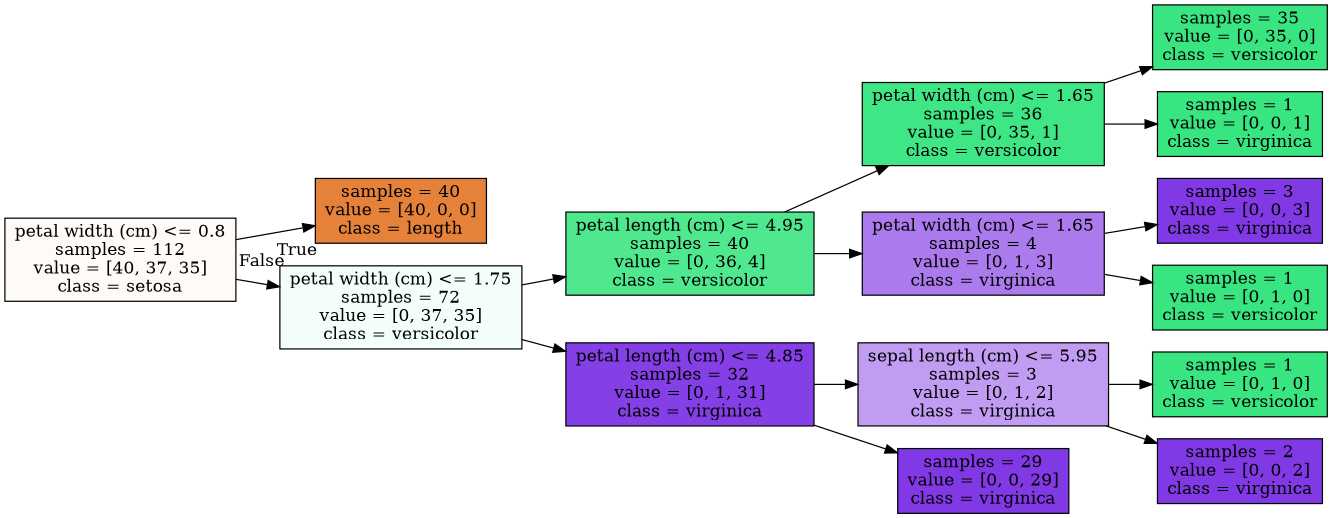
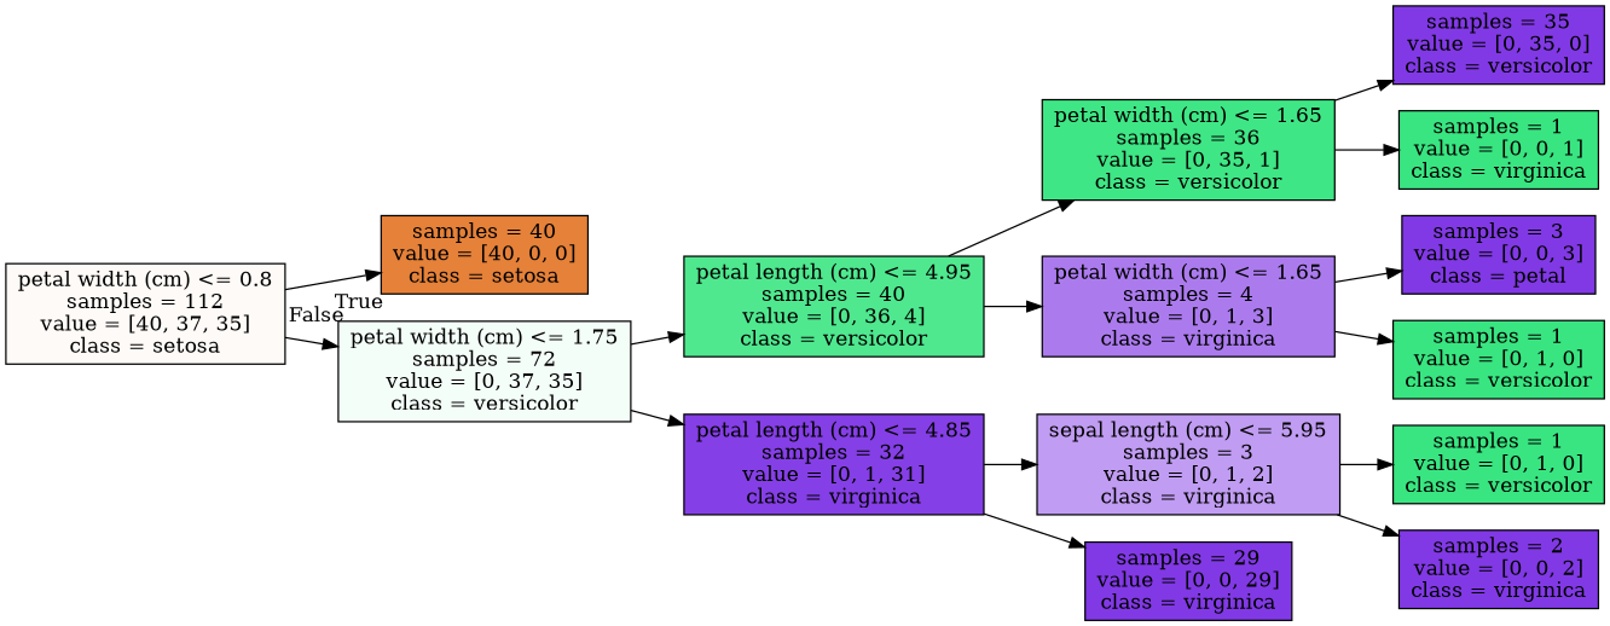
  digraph {
    rankdir=LR
    node [color=black fillcolor="#39e581" shape=box style=filled]
    n1 [fillcolor="#fefaf7" label="petal width (cm) <= 0.8\nsamples = 112\nvalue = [40, 37, 35]\nclass = setosa"]
-   n2 [fillcolor="#e58139" label="samples = 40\nvalue = [40, 0, 0]\nclass = length"]
+   n2 [fillcolor="#e58139" label="samples = 40\nvalue = [40, 0, 0]\nclass = setosa"]
    n3 [fillcolor="#f4fef8" label="petal width (cm) <= 1.75\nsamples = 72\nvalue = [0, 37, 35]\nclass = versicolor"]
    n4 [fillcolor="#4fe88f" label="petal length (cm) <= 4.95\nsamples = 40\nvalue = [0, 36, 4]\nclass = versicolor"]
    n5 [fillcolor="#853fe6" label="petal length (cm) <= 4.85\nsamples = 32\nvalue = [0, 1, 31]\nclass = virginica"]
    n6 [fillcolor="#3fe685" label="petal width (cm) <= 1.65\nsamples = 36\nvalue = [0, 35, 1]\nclass = versicolor"]
    n7 [fillcolor="#ab7bee" label="petal width (cm) <= 1.65\nsamples = 4\nvalue = [0, 1, 3]\nclass = virginica"]
    n8 [fillcolor="#c09cf2" label="sepal length (cm) <= 5.95\nsamples = 3\nvalue = [0, 1, 2]\nclass = virginica"]
    n9 [fillcolor="#8139e5" label="samples = 29\nvalue = [0, 0, 29]\nclass = virginica"]
-   n10 [label="samples = 35\nvalue = [0, 35, 0]\nclass = versicolor"]
+   n10 [fillcolor="#8139e5" label="samples = 35\nvalue = [0, 35, 0]\nclass = versicolor"]
    n11 [label="samples = 1\nvalue = [0, 0, 1]\nclass = virginica"]
-   n12 [fillcolor="#8139e5" label="samples = 3\nvalue = [0, 0, 3]\nclass = virginica"]
+   n12 [fillcolor="#8139e5" label="samples = 3\nvalue = [0, 0, 3]\nclass = petal"]
    n13 [label="samples = 1\nvalue = [0, 1, 0]\nclass = versicolor"]
    n14 [label="samples = 1\nvalue = [0, 1, 0]\nclass = versicolor"]
    n15 [fillcolor="#8139e5" label="samples = 2\nvalue = [0, 0, 2]\nclass = virginica"]
    n1 -> n2 [headlabel=True labelangle=45 labeldistance=2.5]
    n1 -> n3 [headlabel=False labelangle=-45 labeldistance=2.5]
    n3 -> n4
    n3 -> n5
    n4 -> n6
    n4 -> n7
    n5 -> n8
    n5 -> n9
    n6 -> n10
    n6 -> n11
    n7 -> n12
    n7 -> n13
    n8 -> n14
    n8 -> n15
  }
